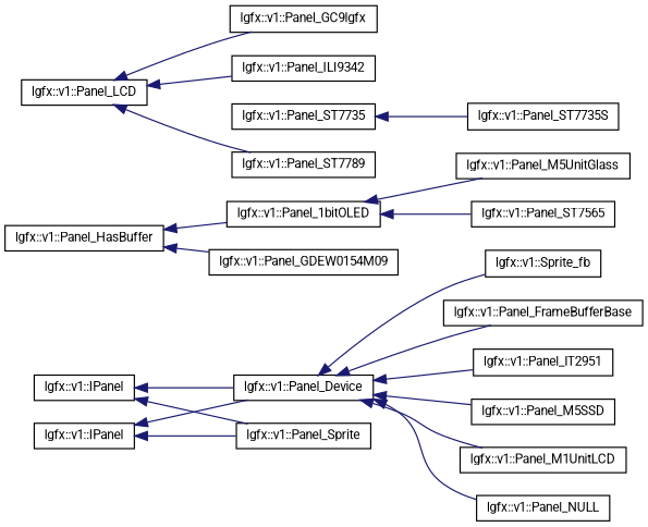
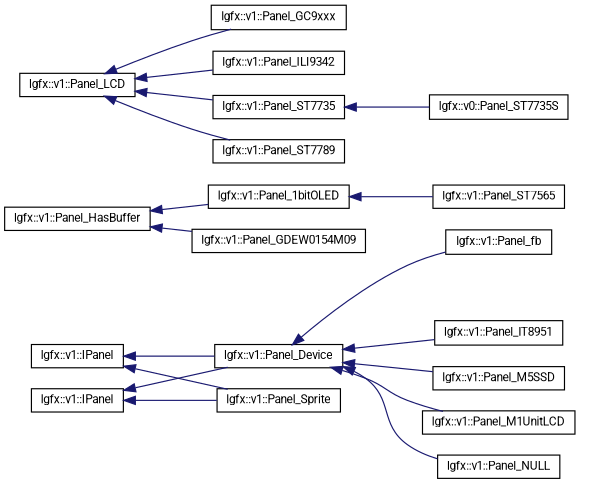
  digraph {
    fontname=Roboto
    rankdir=LR
    node [color=black fillcolor=white fontname=Roboto fontsize=10 shape=record style=filled]
    edge [color=midnightblue dir=back fontname=Roboto fontsize=10 labelfontname=Helvetica labelfontsize=10 style=solid]
    n1 [height=0.2 label="lgfx::v1::IPanel" width=0.4]
    n2 [height=0.2 label="lgfx::v1::Panel_Device" width=0.4]
    n3 [height=0.2 label="lgfx::v1::Panel_Sprite" width=0.4]
-   n4 [height=0.2 label="lgfx::v1::Sprite_fb" width=0.4]
-   n5 [height=0.2 label="lgfx::v1::Panel_FrameBufferBase" width=0.4]
-   n6 [height=0.2 label="lgfx::v1::Panel_IT2951" width=0.4]
+   n4 [height=0.2 label="lgfx::v1::Panel_fb" width=0.4]
+   n6 [height=0.2 label="lgfx::v1::Panel_IT8951" width=0.4]
    n7 [height=0.2 label="lgfx::v1::Panel_M5SSD" width=0.4]
    n8 [height=0.2 label="lgfx::v1::Panel_M1UnitLCD" width=0.4]
    n9 [height=0.2 label="lgfx::v1::Panel_NULL" width=0.4]
    n10 [height=0.2 label="lgfx::v1::Panel_HasBuffer" width=0.4]
    n11 [height=0.2 label="lgfx::v1::Panel_1bitOLED" width=0.4]
    n12 [height=0.2 label="lgfx::v1::Panel_GDEW0154M09" width=0.4]
    n13 [height=0.2 label="lgfx::v1::Panel_LCD" width=0.4]
-   n14 [height=0.2 label="lgfx::v1::Panel_GC9lgfx" width=0.4]
+   n14 [height=0.2 label="lgfx::v1::Panel_GC9xxx" width=0.4]
    n15 [height=0.2 label="lgfx::v1::Panel_ILI9342" width=0.4]
    n16 [height=0.2 label="lgfx::v1::Panel_ST7735" width=0.4]
    n17 [height=0.2 label="lgfx::v1::Panel_ST7789" width=0.4]
-   n18 [height=0.2 label="lgfx::v1::Panel_M5UnitGlass" width=0.4]
    n19 [height=0.2 label="lgfx::v1::Panel_ST7565" width=0.4]
-   n20 [height=0.2 label="lgfx::v1::Panel_ST7735S" width=0.4]
+   n20 [height=0.2 label="lgfx::v0::Panel_ST7735S" width=0.4]
    n21 [height=0.2 label="lgfx::v1::IPanel" width=0.4]
    n1 -> n2
    n1 -> n3
    n2 -> n4
-   n2 -> n5
    n2 -> n6
    n2 -> n7
    n2 -> n8
    n2 -> n9
    n10 -> n11
    n10 -> n12
-   n11 -> n18
    n11 -> n19
    n13 -> n14
    n13 -> n15
+   n13 -> n16
    n13 -> n17
    n16 -> n20
    n21 -> n2
    n21 -> n3
  }
